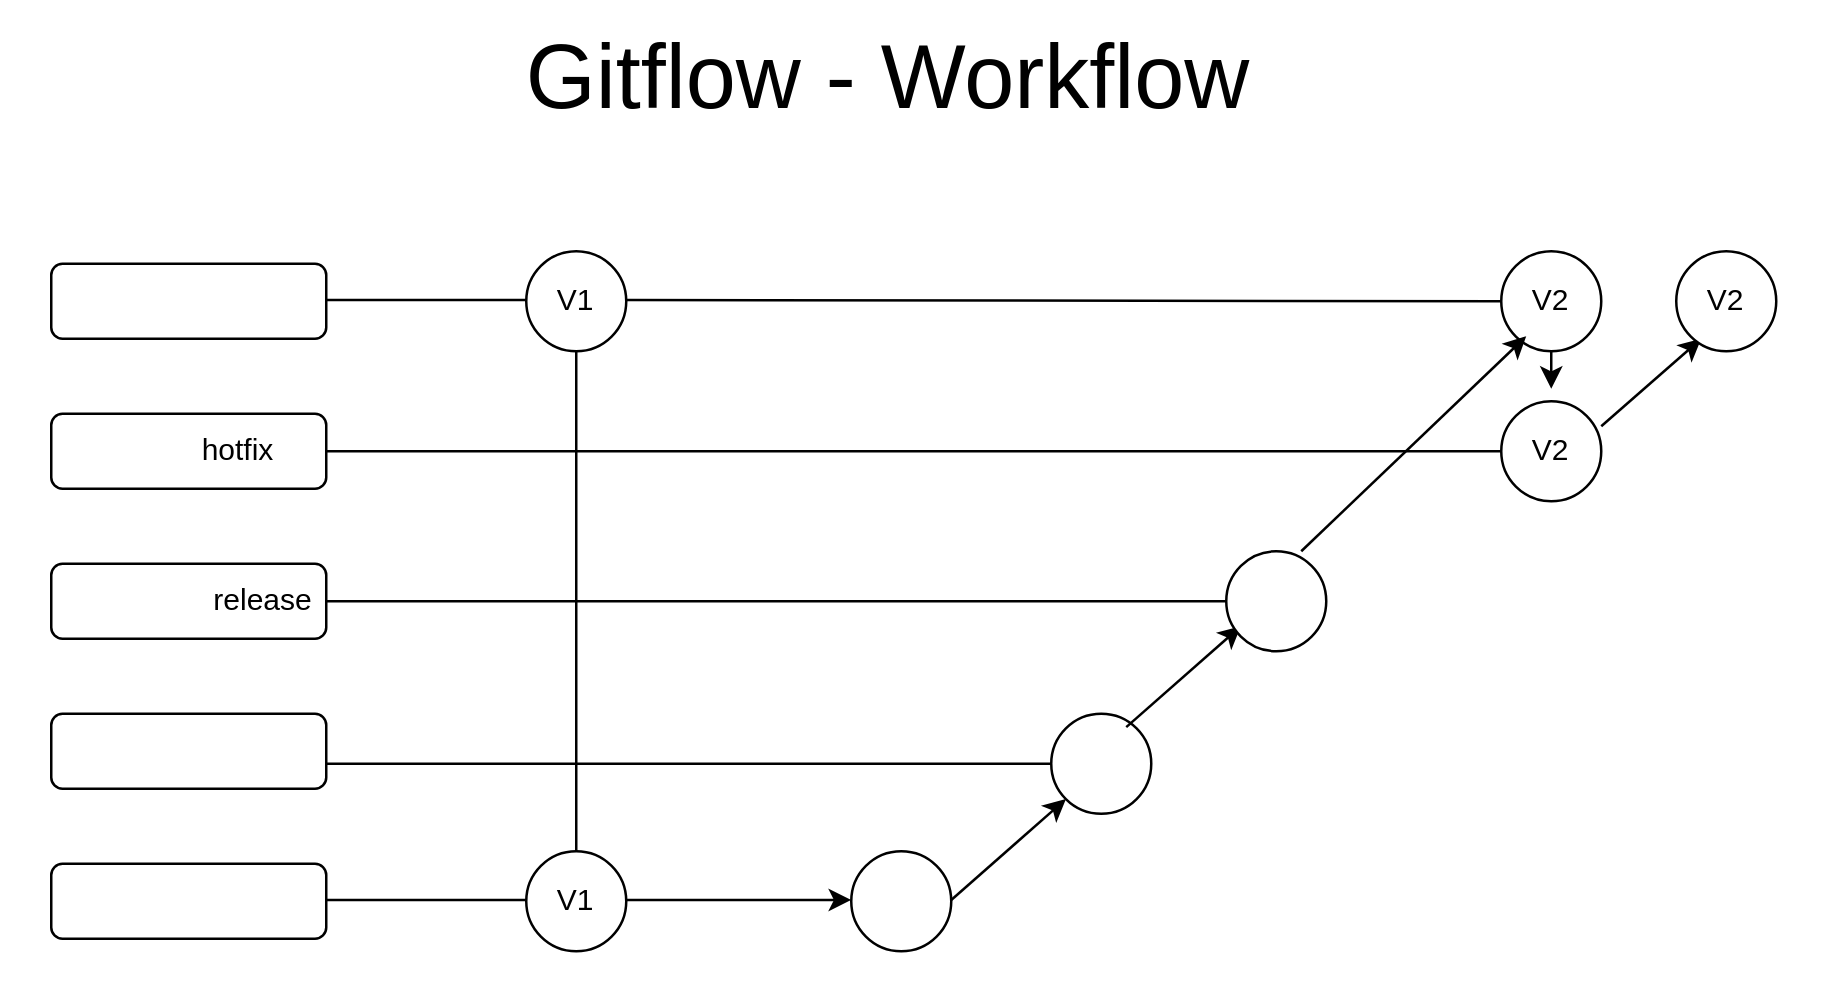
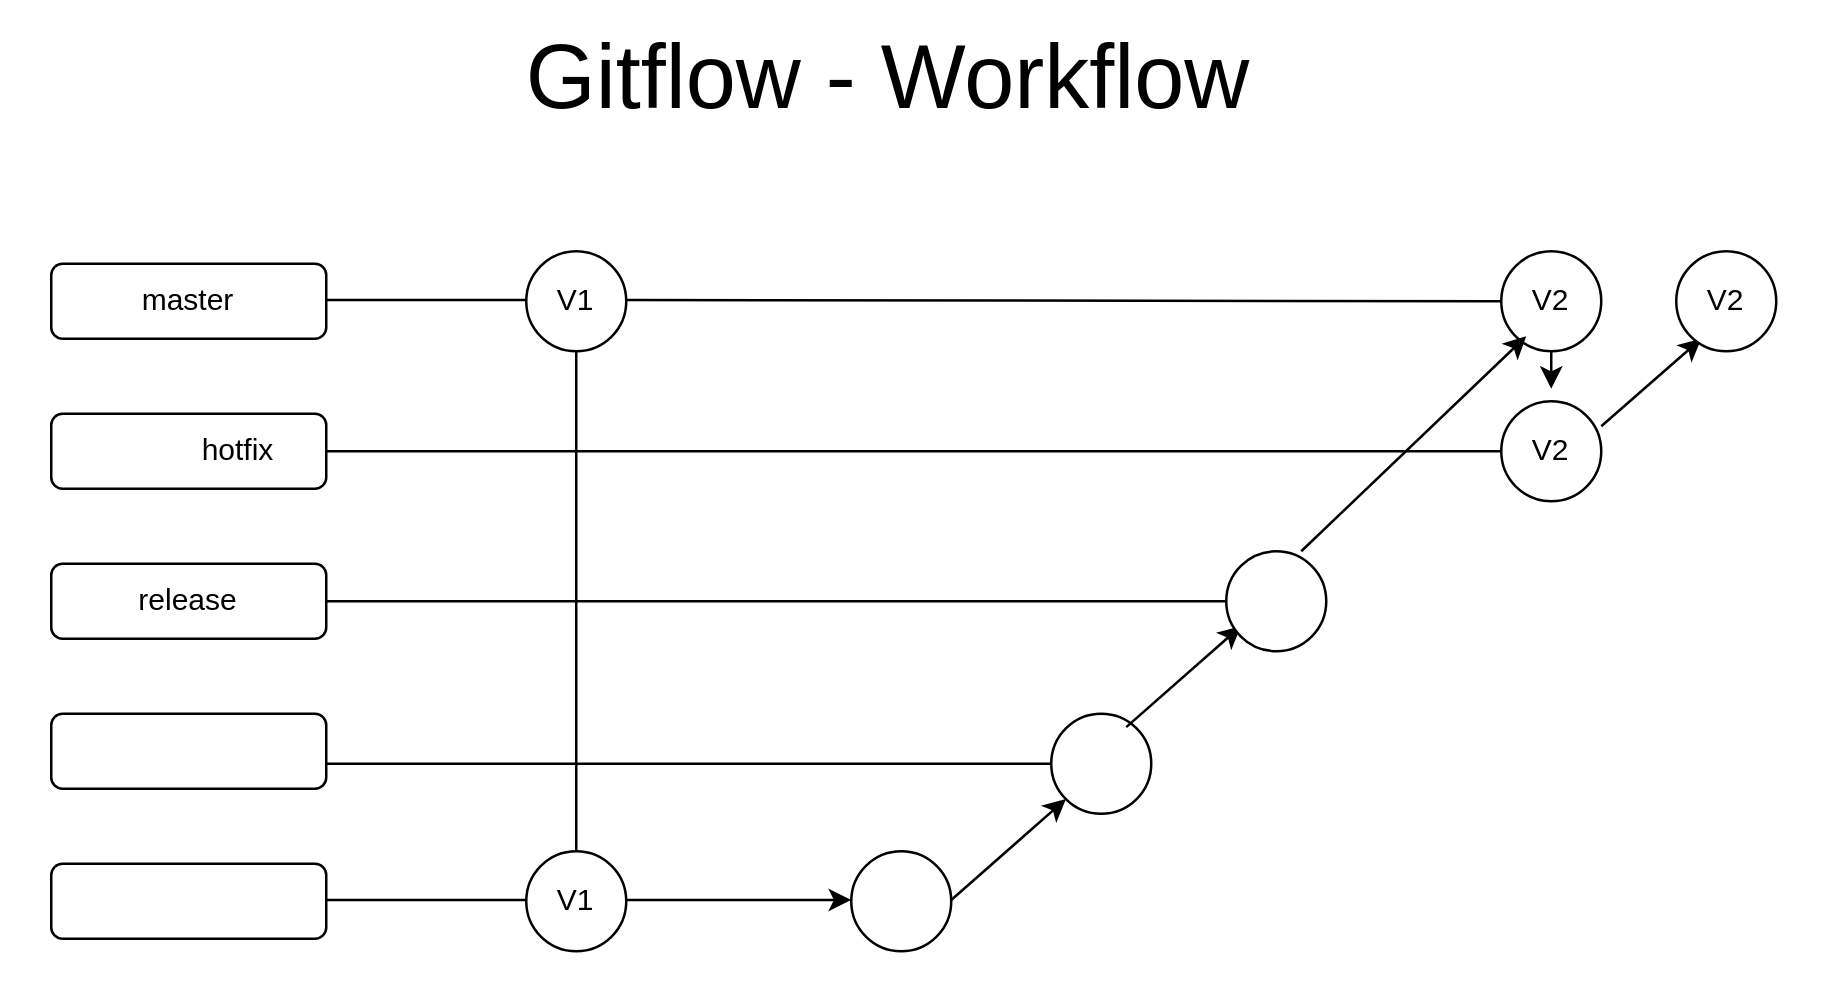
  <mxCell id="0" />
  <mxCell id="1" parent="0" />
  <mxCell id="2" value="" style="rounded=1;whiteSpace=wrap;html=1;" vertex="1" parent="1"><mxGeometry x="20" y="105" width="110" height="30" as="geometry" /></mxCell>
+ <mxCell id="3" value="master" style="text;html=1;strokeColor=none;fillColor=none;align=center;verticalAlign=middle;whiteSpace=wrap;rounded=0;" vertex="1" parent="1"><mxGeometry x="55" y="110" width="40" height="20" as="geometry" /></mxCell>
  <mxCell id="4" value="" style="rounded=1;whiteSpace=wrap;html=1;" vertex="1" parent="1"><mxGeometry x="20" y="165" width="110" height="30" as="geometry" /></mxCell>
  <mxCell id="5" value="hotfix" style="text;html=1;strokeColor=none;fillColor=none;align=center;verticalAlign=middle;whiteSpace=wrap;rounded=0;" vertex="1" parent="1"><mxGeometry x="75" y="170" width="40" height="20" as="geometry" /></mxCell>
  <mxCell id="6" value="" style="rounded=1;whiteSpace=wrap;html=1;" vertex="1" parent="1"><mxGeometry x="20" y="225" width="110" height="30" as="geometry" /></mxCell>
- <mxCell id="7" value="release" style="text;html=1;strokeColor=none;fillColor=none;align=center;verticalAlign=middle;whiteSpace=wrap;rounded=0;" vertex="1" parent="1"><mxGeometry x="85" y="230" width="40" height="20" as="geometry" /></mxCell>
+ <mxCell id="7" value="release" style="text;html=1;strokeColor=none;fillColor=none;align=center;verticalAlign=middle;whiteSpace=wrap;rounded=0;" vertex="1" parent="1"><mxGeometry x="55" y="230" width="40" height="20" as="geometry" /></mxCell>
  <mxCell id="8" value="" style="rounded=1;whiteSpace=wrap;html=1;" vertex="1" parent="1"><mxGeometry x="20" y="285" width="110" height="30" as="geometry" /></mxCell>
  <mxCell id="9" value="" style="rounded=1;whiteSpace=wrap;html=1;" vertex="1" parent="1"><mxGeometry x="20" y="345" width="110" height="30" as="geometry" /></mxCell>
  <mxCell id="10" value="" style="endArrow=classic;html=1;" edge="1" parent="1"><mxGeometry width="50" height="50" relative="1" as="geometry"><mxPoint x="130" y="359.5" as="sourcePoint" /><mxPoint x="220" y="359.5" as="targetPoint" /></mxGeometry></mxCell>
  <mxCell id="11" value="" style="endArrow=classic;html=1;" edge="1" parent="1"><mxGeometry width="50" height="50" relative="1" as="geometry"><mxPoint x="130" y="119.5" as="sourcePoint" /><mxPoint x="220" y="119.5" as="targetPoint" /></mxGeometry></mxCell>
  <mxCell id="12" value="" style="ellipse;whiteSpace=wrap;html=1;aspect=fixed;" vertex="1" parent="1"><mxGeometry x="210" y="100" width="40" height="40" as="geometry" /></mxCell>
  <mxCell id="13" value="V1" style="text;html=1;strokeColor=none;fillColor=none;align=center;verticalAlign=middle;whiteSpace=wrap;rounded=0;" vertex="1" parent="1"><mxGeometry x="210" y="110" width="40" height="20" as="geometry" /></mxCell>
  <mxCell id="14" value="" style="endArrow=none;html=1;exitX=0.5;exitY=0;exitDx=0;exitDy=0;" edge="1" parent="1" source="15"><mxGeometry width="50" height="50" relative="1" as="geometry"><mxPoint x="230" y="280" as="sourcePoint" /><mxPoint x="230" y="140" as="targetPoint" /></mxGeometry></mxCell>
  <mxCell id="15" value="" style="ellipse;whiteSpace=wrap;html=1;aspect=fixed;" vertex="1" parent="1"><mxGeometry x="210" y="340" width="40" height="40" as="geometry" /></mxCell>
  <mxCell id="16" value="V1" style="text;html=1;strokeColor=none;fillColor=none;align=center;verticalAlign=middle;whiteSpace=wrap;rounded=0;" vertex="1" parent="1"><mxGeometry x="210" y="350" width="40" height="20" as="geometry" /></mxCell>
  <mxCell id="17" value="" style="endArrow=classic;html=1;" edge="1" parent="1"><mxGeometry width="50" height="50" relative="1" as="geometry"><mxPoint x="250" y="359.5" as="sourcePoint" /><mxPoint x="340" y="359.5" as="targetPoint" /></mxGeometry></mxCell>
  <mxCell id="18" value="" style="ellipse;whiteSpace=wrap;html=1;aspect=fixed;" vertex="1" parent="1"><mxGeometry x="340" y="340" width="40" height="40" as="geometry" /></mxCell>
  <mxCell id="19" value="" style="endArrow=classic;html=1;entryX=0;entryY=1;entryDx=0;entryDy=0;" edge="1" parent="1" target="20"><mxGeometry width="50" height="50" relative="1" as="geometry"><mxPoint x="380" y="359.5" as="sourcePoint" /><mxPoint x="420" y="325" as="targetPoint" /></mxGeometry></mxCell>
  <mxCell id="20" value="" style="ellipse;whiteSpace=wrap;html=1;aspect=fixed;" vertex="1" parent="1"><mxGeometry x="420" y="285" width="40" height="40" as="geometry" /></mxCell>
  <mxCell id="21" value="" style="endArrow=none;html=1;entryX=0;entryY=0.5;entryDx=0;entryDy=0;" edge="1" parent="1" target="20"><mxGeometry width="50" height="50" relative="1" as="geometry"><mxPoint x="130" y="305" as="sourcePoint" /><mxPoint x="180" y="255" as="targetPoint" /><Array as="points"><mxPoint x="420" y="305" /></Array></mxGeometry></mxCell>
  <mxCell id="22" value="" style="endArrow=classic;html=1;entryX=0;entryY=1;entryDx=0;entryDy=0;" edge="1" parent="1"><mxGeometry width="50" height="50" relative="1" as="geometry"><mxPoint x="450" y="290.36" as="sourcePoint" /><mxPoint x="495.858" y="250.002" as="targetPoint" /></mxGeometry></mxCell>
  <mxCell id="23" value="" style="ellipse;whiteSpace=wrap;html=1;aspect=fixed;" vertex="1" parent="1"><mxGeometry x="490" y="220" width="40" height="40" as="geometry" /></mxCell>
  <mxCell id="24" value="" style="endArrow=none;html=1;entryX=0;entryY=0.5;entryDx=0;entryDy=0;" edge="1" parent="1" target="23"><mxGeometry width="50" height="50" relative="1" as="geometry"><mxPoint x="130" y="240" as="sourcePoint" /><mxPoint x="180" y="190" as="targetPoint" /></mxGeometry></mxCell>
  <mxCell id="25" value="" style="endArrow=none;html=1;entryX=0;entryY=0.5;entryDx=0;entryDy=0;" edge="1" parent="1" target="26"><mxGeometry width="50" height="50" relative="1" as="geometry"><mxPoint x="250" y="119.5" as="sourcePoint" /><mxPoint x="580" y="119.5" as="targetPoint" /></mxGeometry></mxCell>
  <mxCell id="26" value="" style="ellipse;whiteSpace=wrap;html=1;aspect=fixed;" vertex="1" parent="1"><mxGeometry x="600" y="100" width="40" height="40" as="geometry" /></mxCell>
  <mxCell id="27" value="" style="endArrow=classic;html=1;" edge="1" parent="1"><mxGeometry width="50" height="50" relative="1" as="geometry"><mxPoint x="520" y="220" as="sourcePoint" /><mxPoint x="610" y="134" as="targetPoint" /></mxGeometry></mxCell>
  <mxCell id="28" value="V2" style="text;html=1;strokeColor=none;fillColor=none;align=center;verticalAlign=middle;whiteSpace=wrap;rounded=0;" vertex="1" parent="1"><mxGeometry x="600" y="110" width="40" height="20" as="geometry" /></mxCell>
  <mxCell id="29" value="" style="endArrow=classic;html=1;" edge="1" parent="1"><mxGeometry width="50" height="50" relative="1" as="geometry"><mxPoint x="620" y="140" as="sourcePoint" /><mxPoint x="620" y="155" as="targetPoint" /></mxGeometry></mxCell>
  <mxCell id="30" value="" style="endArrow=none;html=1;" edge="1" parent="1"><mxGeometry width="50" height="50" relative="1" as="geometry"><mxPoint x="130" y="180" as="sourcePoint" /><mxPoint x="600" y="180" as="targetPoint" /></mxGeometry></mxCell>
  <mxCell id="31" value="" style="ellipse;whiteSpace=wrap;html=1;aspect=fixed;" vertex="1" parent="1"><mxGeometry x="600" y="160" width="40" height="40" as="geometry" /></mxCell>
  <mxCell id="32" value="V2" style="text;html=1;strokeColor=none;fillColor=none;align=center;verticalAlign=middle;whiteSpace=wrap;rounded=0;" vertex="1" parent="1"><mxGeometry x="600" y="170" width="40" height="20" as="geometry" /></mxCell>
  <mxCell id="33" value="" style="endArrow=classic;html=1;" edge="1" parent="1"><mxGeometry width="50" height="50" relative="1" as="geometry"><mxPoint x="640" y="170" as="sourcePoint" /><mxPoint x="680" y="135" as="targetPoint" /></mxGeometry></mxCell>
  <mxCell id="34" value="" style="ellipse;whiteSpace=wrap;html=1;aspect=fixed;" vertex="1" parent="1"><mxGeometry x="670" y="100" width="40" height="40" as="geometry" /></mxCell>
  <mxCell id="35" value="V2" style="text;html=1;strokeColor=none;fillColor=none;align=center;verticalAlign=middle;whiteSpace=wrap;rounded=0;" vertex="1" parent="1"><mxGeometry x="670" y="110" width="40" height="20" as="geometry" /></mxCell>
  <mxCell id="36" value="&lt;font style=&quot;font-size: 36px&quot;&gt;Gitflow - Workflow&lt;/font&gt;" style="text;html=1;strokeColor=none;fillColor=none;align=center;verticalAlign=middle;whiteSpace=wrap;rounded=0;" vertex="1" parent="1"><mxGeometry x="185" y="20" width="340" height="20" as="geometry" /></mxCell>
